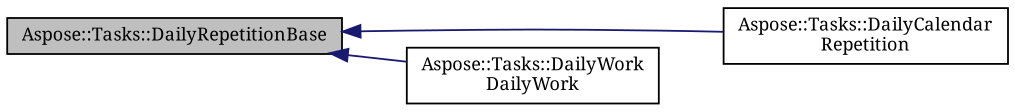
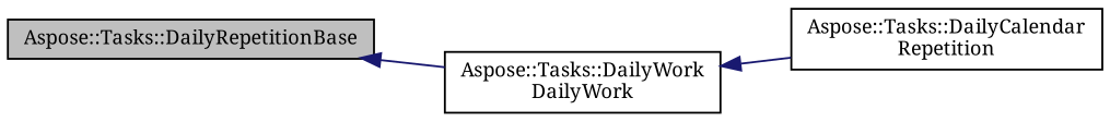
  digraph {
    fontname="Noto Serif"
    rankdir=LR
    node [color=black fillcolor=white fontname="Noto Serif" fontsize=10 shape=record style=filled]
    edge [color=midnightblue dir=back fontname="Noto Serif" fontsize=10 labelfontname=Helvetica labelfontsize=10 style=solid]
    n1 [fillcolor=grey75 fontcolor=black height=0.2 label="Aspose::Tasks::DailyRepetitionBase" width=0.4]
    n2 [height=0.2 label="Aspose::Tasks::DailyCalendar\lRepetition" width=0.4]
    n3 [height=0.2 label="Aspose::Tasks::DailyWork\lDailyWork" width=0.4]
-   n1 -> n2
+   n3 -> n2
    n1 -> n3
  }
